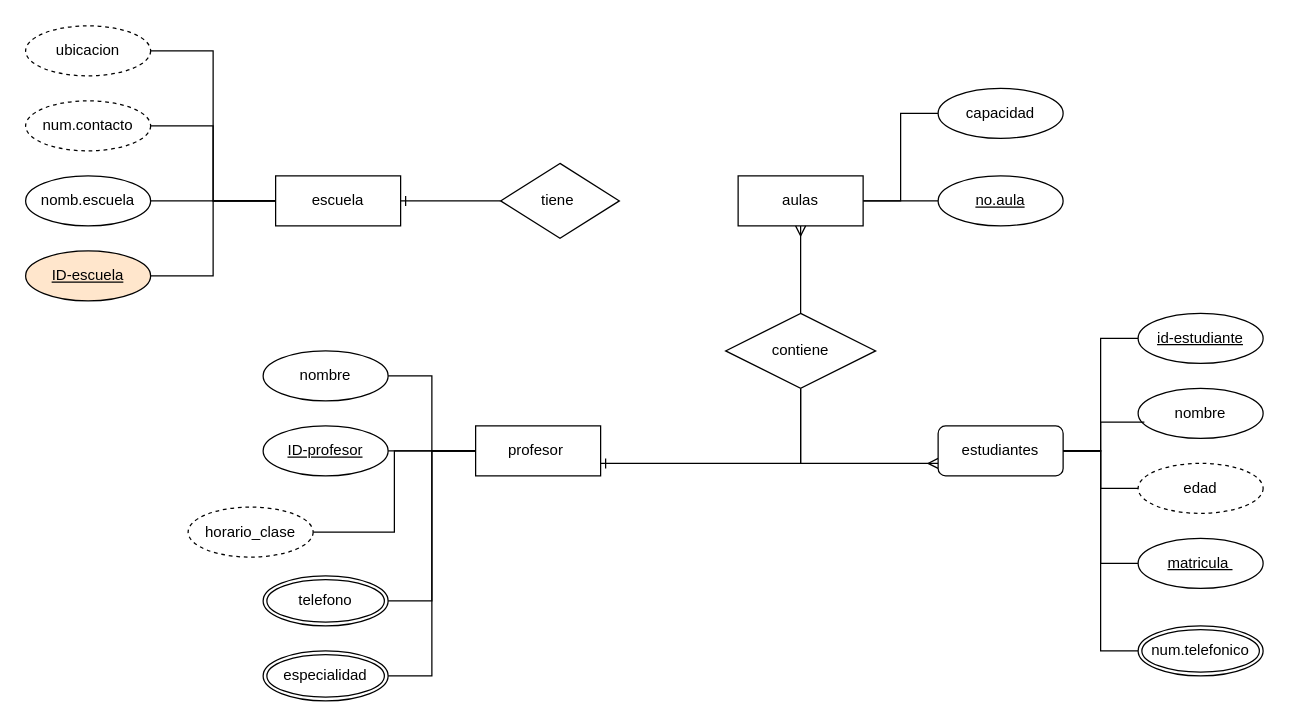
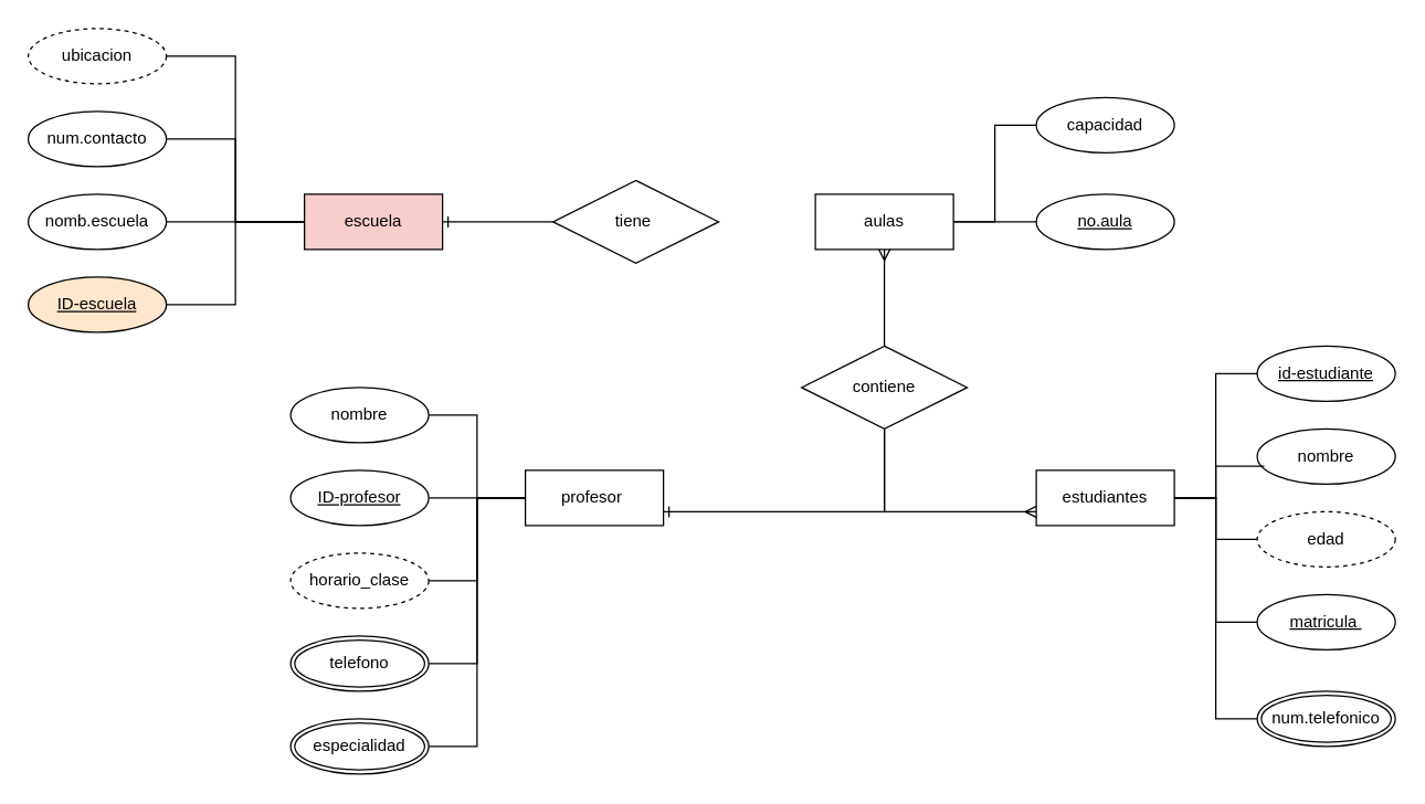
  <mxCell id="0" />
  <mxCell id="1" parent="0" />
  <mxCell id="2" style="edgeStyle=orthogonalEdgeStyle;rounded=0;orthogonalLoop=1;jettySize=auto;html=1;entryX=1;entryY=0.5;entryDx=0;entryDy=0;endArrow=none;endFill=0;" parent="1" source="6" target="7" edge="1"><mxGeometry relative="1" as="geometry" /></mxCell>
  <mxCell id="3" style="edgeStyle=orthogonalEdgeStyle;rounded=0;orthogonalLoop=1;jettySize=auto;html=1;entryX=1;entryY=0.5;entryDx=0;entryDy=0;endArrow=none;endFill=0;" parent="1" source="6" target="8" edge="1"><mxGeometry relative="1" as="geometry" /></mxCell>
  <mxCell id="4" style="edgeStyle=orthogonalEdgeStyle;rounded=0;orthogonalLoop=1;jettySize=auto;html=1;entryX=1;entryY=0.5;entryDx=0;entryDy=0;endArrow=none;endFill=0;" parent="1" source="6" target="9" edge="1"><mxGeometry relative="1" as="geometry" /></mxCell>
  <mxCell id="5" style="edgeStyle=orthogonalEdgeStyle;rounded=0;orthogonalLoop=1;jettySize=auto;html=1;entryX=1;entryY=0.5;entryDx=0;entryDy=0;endArrow=none;endFill=0;" parent="1" source="6" target="10" edge="1"><mxGeometry relative="1" as="geometry" /></mxCell>
- <mxCell id="6" value="escuela" style="whiteSpace=wrap;html=1;align=center;" parent="1" vertex="1"><mxGeometry x="220" y="140" width="100" height="40" as="geometry" /></mxCell>
+ <mxCell id="6" value="escuela" style="whiteSpace=wrap;html=1;align=center;fillColor=#f8cecc;" parent="1" vertex="1"><mxGeometry x="220" y="140" width="100" height="40" as="geometry" /></mxCell>
  <mxCell id="7" value="ubicacion" style="ellipse;whiteSpace=wrap;html=1;align=center;dashed=1;" parent="1" vertex="1"><mxGeometry x="20" y="20" width="100" height="40" as="geometry" /></mxCell>
- <mxCell id="8" value="num.contacto" style="ellipse;whiteSpace=wrap;html=1;align=center;dashed=1;" parent="1" vertex="1"><mxGeometry x="20" y="80" width="100" height="40" as="geometry" /></mxCell>
+ <mxCell id="8" value="num.contacto" style="ellipse;whiteSpace=wrap;html=1;align=center;" parent="1" vertex="1"><mxGeometry x="20" y="80" width="100" height="40" as="geometry" /></mxCell>
  <mxCell id="9" value="nomb.escuela" style="ellipse;whiteSpace=wrap;html=1;align=center;" parent="1" vertex="1"><mxGeometry x="20" y="140" width="100" height="40" as="geometry" /></mxCell>
  <mxCell id="10" value="ID-escuela" style="ellipse;whiteSpace=wrap;html=1;align=center;fontStyle=4;fillColor=#ffe6cc;" parent="1" vertex="1"><mxGeometry x="20" y="200" width="100" height="40" as="geometry" /></mxCell>
  <mxCell id="11" style="edgeStyle=orthogonalEdgeStyle;rounded=0;orthogonalLoop=1;jettySize=auto;html=1;entryX=1;entryY=0.5;entryDx=0;entryDy=0;endArrow=ERone;endFill=0;" parent="1" source="12" target="6" edge="1"><mxGeometry relative="1" as="geometry" /></mxCell>
- <mxCell id="12" value="tiene&amp;nbsp;" style="shape=rhombus;perimeter=rhombusPerimeter;whiteSpace=wrap;html=1;align=center;" parent="1" vertex="1"><mxGeometry x="400" y="130" width="95" height="60" as="geometry" /></mxCell>
+ <mxCell id="12" value="tiene&amp;nbsp;" style="shape=rhombus;perimeter=rhombusPerimeter;whiteSpace=wrap;html=1;align=center;" parent="1" vertex="1"><mxGeometry x="400" y="130" width="120" height="60" as="geometry" /></mxCell>
  <mxCell id="13" style="edgeStyle=orthogonalEdgeStyle;rounded=0;orthogonalLoop=1;jettySize=auto;html=1;entryX=0;entryY=0.5;entryDx=0;entryDy=0;endArrow=none;endFill=0;" parent="1" source="15" target="16" edge="1"><mxGeometry relative="1" as="geometry" /></mxCell>
  <mxCell id="14" style="edgeStyle=orthogonalEdgeStyle;rounded=0;orthogonalLoop=1;jettySize=auto;html=1;endArrow=none;endFill=0;" parent="1" source="15" target="17" edge="1"><mxGeometry relative="1" as="geometry" /></mxCell>
  <mxCell id="15" value="aulas" style="whiteSpace=wrap;html=1;align=center;" parent="1" vertex="1"><mxGeometry x="590" y="140" width="100" height="40" as="geometry" /></mxCell>
  <mxCell id="16" value="capacidad" style="ellipse;whiteSpace=wrap;html=1;align=center;" parent="1" vertex="1"><mxGeometry x="750" y="70" width="100" height="40" as="geometry" /></mxCell>
  <mxCell id="17" value="no.aula" style="ellipse;whiteSpace=wrap;html=1;align=center;fontStyle=4;" parent="1" vertex="1"><mxGeometry x="750" y="140" width="100" height="40" as="geometry" /></mxCell>
  <mxCell id="18" style="edgeStyle=orthogonalEdgeStyle;rounded=0;orthogonalLoop=1;jettySize=auto;html=1;endArrow=ERmany;endFill=0;" parent="1" source="21" target="15" edge="1"><mxGeometry relative="1" as="geometry" /></mxCell>
  <mxCell id="19" style="edgeStyle=orthogonalEdgeStyle;rounded=0;orthogonalLoop=1;jettySize=auto;html=1;entryX=0;entryY=0.75;entryDx=0;entryDy=0;endArrow=ERmany;endFill=0;" parent="1" source="21" target="32" edge="1"><mxGeometry relative="1" as="geometry"><Array as="points"><mxPoint x="640" y="370" /></Array></mxGeometry></mxCell>
  <mxCell id="20" style="edgeStyle=orthogonalEdgeStyle;rounded=0;orthogonalLoop=1;jettySize=auto;html=1;entryX=1;entryY=0.75;entryDx=0;entryDy=0;endArrow=ERone;endFill=0;" parent="1" source="21" target="27" edge="1"><mxGeometry relative="1" as="geometry"><Array as="points"><mxPoint x="640" y="370" /></Array></mxGeometry></mxCell>
  <mxCell id="21" value="contiene" style="shape=rhombus;perimeter=rhombusPerimeter;whiteSpace=wrap;html=1;align=center;" parent="1" vertex="1"><mxGeometry x="580" y="250" width="120" height="60" as="geometry" /></mxCell>
  <mxCell id="22" style="edgeStyle=orthogonalEdgeStyle;rounded=0;orthogonalLoop=1;jettySize=auto;html=1;entryX=1;entryY=0.5;entryDx=0;entryDy=0;endArrow=none;endFill=0;" parent="1" source="27" target="33" edge="1"><mxGeometry relative="1" as="geometry" /></mxCell>
  <mxCell id="23" style="edgeStyle=orthogonalEdgeStyle;rounded=0;orthogonalLoop=1;jettySize=auto;html=1;endArrow=none;endFill=0;" parent="1" source="27" target="34" edge="1"><mxGeometry relative="1" as="geometry" /></mxCell>
  <mxCell id="24" style="edgeStyle=orthogonalEdgeStyle;rounded=0;orthogonalLoop=1;jettySize=auto;html=1;entryX=1;entryY=0.5;entryDx=0;entryDy=0;endArrow=none;endFill=0;" parent="1" source="27" target="35" edge="1"><mxGeometry relative="1" as="geometry" /></mxCell>
  <mxCell id="25" style="edgeStyle=orthogonalEdgeStyle;rounded=0;orthogonalLoop=1;jettySize=auto;html=1;entryX=1;entryY=0.5;entryDx=0;entryDy=0;endArrow=none;endFill=0;" parent="1" source="27" target="36" edge="1"><mxGeometry relative="1" as="geometry" /></mxCell>
  <mxCell id="26" style="edgeStyle=orthogonalEdgeStyle;rounded=0;orthogonalLoop=1;jettySize=auto;html=1;entryX=1;entryY=0.5;entryDx=0;entryDy=0;endArrow=none;endFill=0;" parent="1" source="27" target="37" edge="1"><mxGeometry relative="1" as="geometry" /></mxCell>
  <mxCell id="27" value="profesor&amp;nbsp;" style="whiteSpace=wrap;html=1;align=center;" parent="1" vertex="1"><mxGeometry x="380" y="340" width="100" height="40" as="geometry" /></mxCell>
  <mxCell id="28" style="edgeStyle=orthogonalEdgeStyle;rounded=0;orthogonalLoop=1;jettySize=auto;html=1;entryX=0;entryY=0.5;entryDx=0;entryDy=0;endArrow=none;endFill=0;" parent="1" source="32" target="39" edge="1"><mxGeometry relative="1" as="geometry" /></mxCell>
  <mxCell id="29" style="edgeStyle=orthogonalEdgeStyle;rounded=0;orthogonalLoop=1;jettySize=auto;html=1;entryX=0;entryY=0.5;entryDx=0;entryDy=0;endArrow=none;endFill=0;" parent="1" source="32" target="40" edge="1"><mxGeometry relative="1" as="geometry" /></mxCell>
  <mxCell id="30" style="edgeStyle=orthogonalEdgeStyle;rounded=0;orthogonalLoop=1;jettySize=auto;html=1;entryX=0;entryY=0.5;entryDx=0;entryDy=0;endArrow=none;endFill=0;" parent="1" source="32" target="41" edge="1"><mxGeometry relative="1" as="geometry" /></mxCell>
  <mxCell id="31" style="edgeStyle=orthogonalEdgeStyle;rounded=0;orthogonalLoop=1;jettySize=auto;html=1;entryX=0;entryY=0.5;entryDx=0;entryDy=0;endArrow=none;endFill=0;" parent="1" source="32" target="42" edge="1"><mxGeometry relative="1" as="geometry" /></mxCell>
- <mxCell id="32" value="estudiantes" style="whiteSpace=wrap;html=1;align=center;rounded=1;" parent="1" vertex="1"><mxGeometry x="750" y="340" width="100" height="40" as="geometry" /></mxCell>
+ <mxCell id="32" value="estudiantes" style="whiteSpace=wrap;html=1;align=center;" parent="1" vertex="1"><mxGeometry x="750" y="340" width="100" height="40" as="geometry" /></mxCell>
  <mxCell id="33" value="nombre" style="ellipse;whiteSpace=wrap;html=1;align=center;" parent="1" vertex="1"><mxGeometry x="210" y="280" width="100" height="40" as="geometry" /></mxCell>
  <mxCell id="34" value="ID-profesor" style="ellipse;whiteSpace=wrap;html=1;align=center;fontStyle=4;" parent="1" vertex="1"><mxGeometry x="210" y="340" width="100" height="40" as="geometry" /></mxCell>
- <mxCell id="35" value="horario_clase" style="ellipse;whiteSpace=wrap;html=1;align=center;dashed=1;" parent="1" vertex="1"><mxGeometry x="150" y="405" width="100" height="40" as="geometry" /></mxCell>
+ <mxCell id="35" value="horario_clase" style="ellipse;whiteSpace=wrap;html=1;align=center;dashed=1;" parent="1" vertex="1"><mxGeometry x="210" y="400" width="100" height="40" as="geometry" /></mxCell>
  <mxCell id="36" value="telefono" style="ellipse;shape=doubleEllipse;margin=3;whiteSpace=wrap;html=1;align=center;" parent="1" vertex="1"><mxGeometry x="210" y="460" width="100" height="40" as="geometry" /></mxCell>
  <mxCell id="37" value="especialidad" style="ellipse;shape=doubleEllipse;margin=3;whiteSpace=wrap;html=1;align=center;" parent="1" vertex="1"><mxGeometry x="210" y="520" width="100" height="40" as="geometry" /></mxCell>
  <mxCell id="38" value="nombre" style="ellipse;whiteSpace=wrap;html=1;align=center;" parent="1" vertex="1"><mxGeometry x="910" y="310" width="100" height="40" as="geometry" /></mxCell>
  <mxCell id="39" value="id-estudiante" style="ellipse;whiteSpace=wrap;html=1;align=center;fontStyle=4;" parent="1" vertex="1"><mxGeometry x="910" y="250" width="100" height="40" as="geometry" /></mxCell>
  <mxCell id="40" value="edad" style="ellipse;whiteSpace=wrap;html=1;align=center;dashed=1;" parent="1" vertex="1"><mxGeometry x="910" y="370" width="100" height="40" as="geometry" /></mxCell>
  <mxCell id="41" value="matricula&amp;nbsp;" style="ellipse;whiteSpace=wrap;html=1;align=center;fontStyle=4;" parent="1" vertex="1"><mxGeometry x="910" y="430" width="100" height="40" as="geometry" /></mxCell>
  <mxCell id="42" value="num.telefonico" style="ellipse;shape=doubleEllipse;margin=3;whiteSpace=wrap;html=1;align=center;" parent="1" vertex="1"><mxGeometry x="910" y="500" width="100" height="40" as="geometry" /></mxCell>
  <mxCell id="43" style="edgeStyle=orthogonalEdgeStyle;rounded=0;orthogonalLoop=1;jettySize=auto;html=1;entryX=0.05;entryY=0.675;entryDx=0;entryDy=0;entryPerimeter=0;endArrow=none;endFill=0;" parent="1" source="32" target="38" edge="1"><mxGeometry relative="1" as="geometry" /></mxCell>
